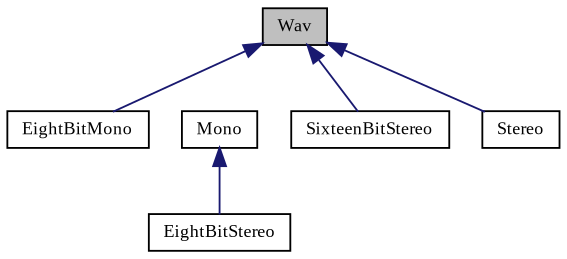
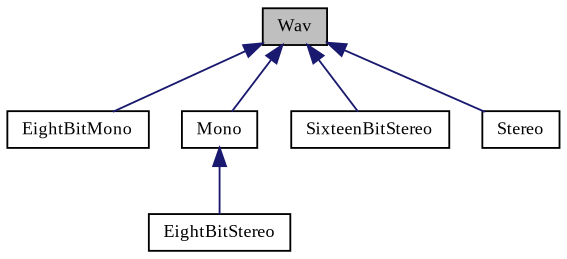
  digraph {
    fontname="Liberation Serif"
    node [color=black fillcolor=white fontname="Liberation Serif" fontsize=10 shape=record style=filled]
    edge [color=midnightblue dir=back fontname="Liberation Serif" fontsize=10 labelfontname=Helvetica labelfontsize=10 style=solid]
    n1 [fillcolor=grey75 fontcolor=black height=0.2 label=Wav width=0.4]
    n2 [height=0.2 label=EightBitMono width=0.4]
    n3 [height=0.2 label=Mono width=0.4]
    n4 [height=0.2 label=SixteenBitStereo width=0.4]
    n5 [height=0.2 label=Stereo width=0.4]
    n6 [height=0.2 label=EightBitStereo width=0.4]
    n1 -> n2
+   n1 -> n3
    n1 -> n4
    n1 -> n5
    n3 -> n6
  }
